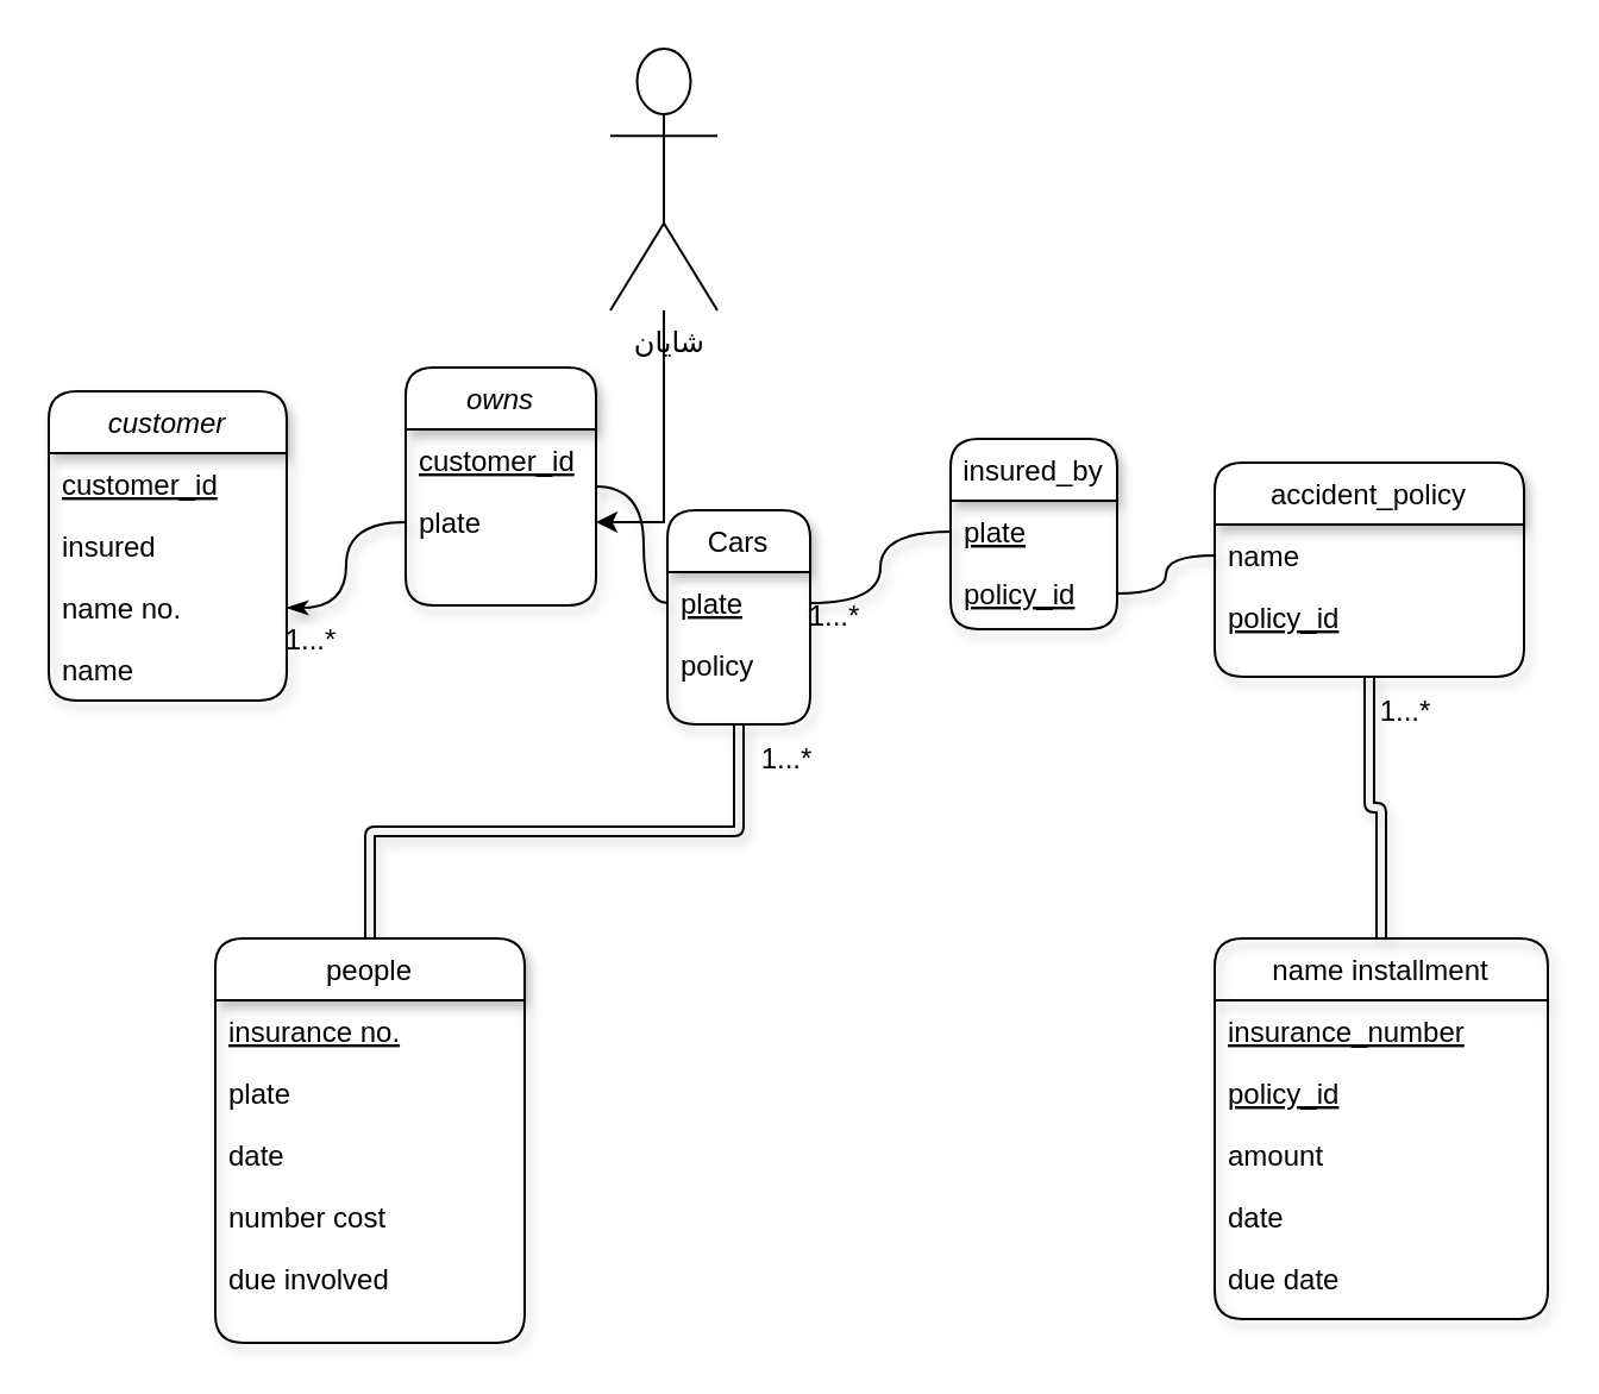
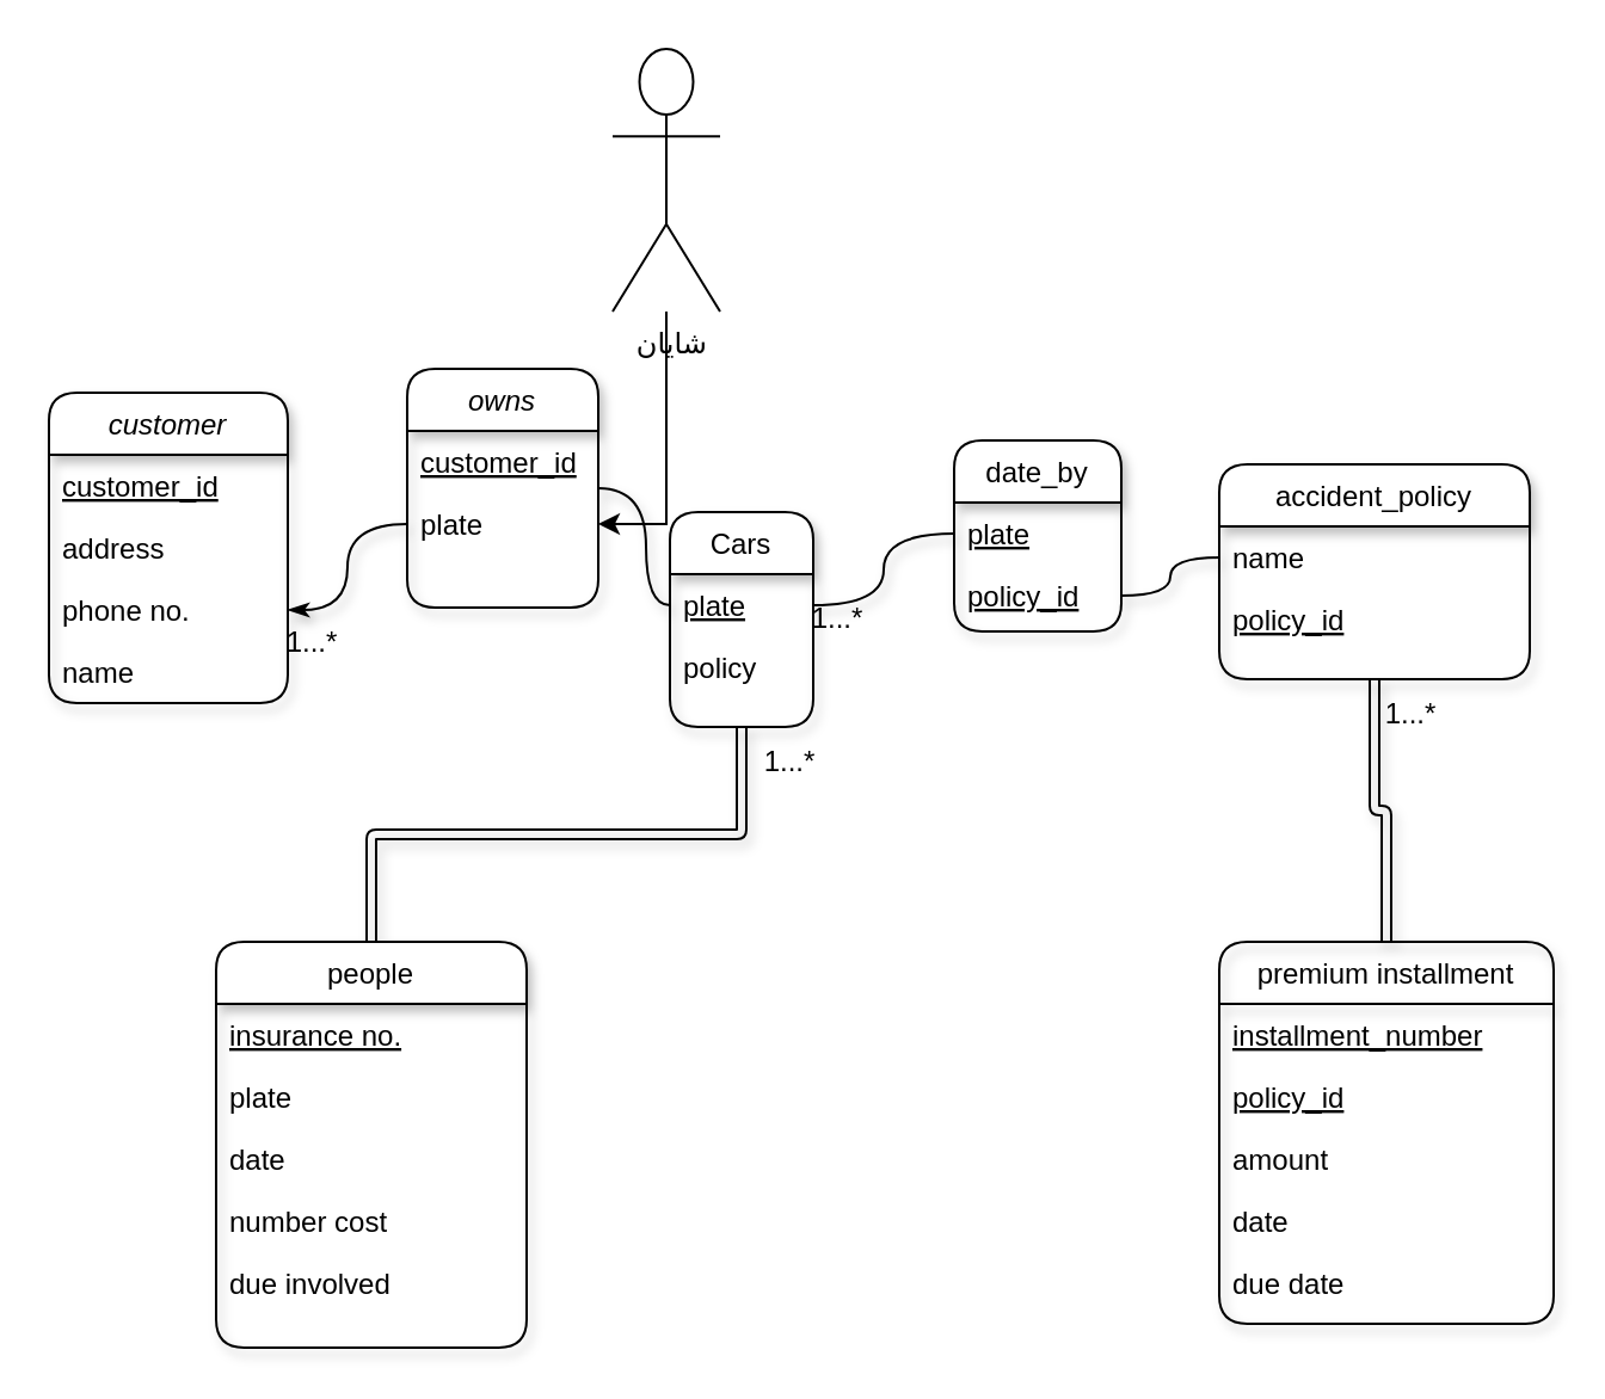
  <mxCell id="0" />
  <mxCell id="1" parent="0" />
  <mxCell id="2" value="customer" style="swimlane;fontStyle=2;align=center;verticalAlign=top;childLayout=stackLayout;horizontal=1;startSize=26;horizontalStack=0;resizeParent=1;resizeLast=0;collapsible=1;marginBottom=0;rounded=1;shadow=1;strokeWidth=1;" parent="1" vertex="1"><mxGeometry x="20" y="164" width="100" height="130" as="geometry"><mxRectangle x="230" y="140" width="160" height="26" as="alternateBounds" /></mxGeometry></mxCell>
  <mxCell id="3" value="customer_id&#10;&#10;&#10;193.149.185.161&#10;" style="text;align=left;verticalAlign=top;spacingLeft=4;spacingRight=4;overflow=hidden;rotatable=0;points=[[0,0.5],[1,0.5]];portConstraint=eastwest;fontStyle=4;shadow=1;rounded=1;" parent="2" vertex="1"><mxGeometry y="26" width="100" height="26" as="geometry" /></mxCell>
- <mxCell id="4" value="insured" style="text;align=left;verticalAlign=top;spacingLeft=4;spacingRight=4;overflow=hidden;rotatable=0;points=[[0,0.5],[1,0.5]];portConstraint=eastwest;rounded=1;shadow=1;html=0;" parent="2" vertex="1"><mxGeometry y="52" width="100" height="26" as="geometry" /></mxCell>
- <mxCell id="5" value="name no." style="text;align=left;verticalAlign=top;spacingLeft=4;spacingRight=4;overflow=hidden;rotatable=0;points=[[0,0.5],[1,0.5]];portConstraint=eastwest;rounded=1;shadow=1;html=0;" parent="2" vertex="1"><mxGeometry y="78" width="100" height="26" as="geometry" /></mxCell>
+ <mxCell id="4" value="address" style="text;align=left;verticalAlign=top;spacingLeft=4;spacingRight=4;overflow=hidden;rotatable=0;points=[[0,0.5],[1,0.5]];portConstraint=eastwest;rounded=1;shadow=1;html=0;" parent="2" vertex="1"><mxGeometry y="52" width="100" height="26" as="geometry" /></mxCell>
+ <mxCell id="5" value="phone no." style="text;align=left;verticalAlign=top;spacingLeft=4;spacingRight=4;overflow=hidden;rotatable=0;points=[[0,0.5],[1,0.5]];portConstraint=eastwest;rounded=1;shadow=1;html=0;" parent="2" vertex="1"><mxGeometry y="78" width="100" height="26" as="geometry" /></mxCell>
  <mxCell id="6" value="name" style="text;align=left;verticalAlign=top;spacingLeft=4;spacingRight=4;overflow=hidden;rotatable=0;points=[[0,0.5],[1,0.5]];portConstraint=eastwest;rounded=1;shadow=1;html=0;" parent="2" vertex="1"><mxGeometry y="104" width="100" height="14" as="geometry" /></mxCell>
  <mxCell id="7" style="edgeStyle=orthogonalEdgeStyle;rounded=1;orthogonalLoop=1;jettySize=auto;html=1;exitX=0.5;exitY=1;exitDx=0;exitDy=0;startArrow=none;startFill=0;endArrow=none;endFill=0;entryX=0.5;entryY=0;entryDx=0;entryDy=0;shape=link;shadow=1;curved=1;" parent="1" source="8" target="27" edge="1"><mxGeometry relative="1" as="geometry"><mxPoint x="160" y="384" as="targetPoint" /></mxGeometry></mxCell>
  <mxCell id="8" value="Cars" style="swimlane;fontStyle=0;align=center;verticalAlign=top;childLayout=stackLayout;horizontal=1;startSize=26;horizontalStack=0;resizeParent=1;resizeLast=0;collapsible=1;marginBottom=0;rounded=1;shadow=1;strokeWidth=1;" parent="1" vertex="1"><mxGeometry x="280" y="214" width="60" height="90" as="geometry"><mxRectangle x="550" y="140" width="160" height="26" as="alternateBounds" /></mxGeometry></mxCell>
  <mxCell id="9" value="plate" style="text;align=left;verticalAlign=top;spacingLeft=4;spacingRight=4;overflow=hidden;rotatable=0;points=[[0,0.5],[1,0.5]];portConstraint=eastwest;fontStyle=4;shadow=1;rounded=1;" parent="8" vertex="1"><mxGeometry y="26" width="60" height="26" as="geometry" /></mxCell>
  <mxCell id="10" value="policy" style="text;align=left;verticalAlign=top;spacingLeft=4;spacingRight=4;overflow=hidden;rotatable=0;points=[[0,0.5],[1,0.5]];portConstraint=eastwest;rounded=1;shadow=1;html=0;" parent="8" vertex="1"><mxGeometry y="52" width="60" height="26" as="geometry" /></mxCell>
  <mxCell id="11" style="edgeStyle=orthogonalEdgeStyle;rounded=1;orthogonalLoop=1;jettySize=auto;html=1;exitX=1;exitY=0.5;exitDx=0;exitDy=0;entryX=0;entryY=0.5;entryDx=0;entryDy=0;endArrow=none;endFill=0;shadow=1;curved=1;" parent="1" source="12" target="9" edge="1"><mxGeometry relative="1" as="geometry"><mxPoint x="580" y="244" as="targetPoint" /></mxGeometry></mxCell>
  <mxCell id="12" value="owns" style="swimlane;fontStyle=2;align=center;verticalAlign=top;childLayout=stackLayout;horizontal=1;startSize=26;horizontalStack=0;resizeParent=1;resizeLast=0;collapsible=1;marginBottom=0;rounded=1;shadow=1;strokeWidth=1;" parent="1" vertex="1"><mxGeometry x="170" y="154" width="80" height="100" as="geometry"><mxRectangle x="230" y="140" width="160" height="26" as="alternateBounds" /></mxGeometry></mxCell>
  <mxCell id="13" value="customer_id&#10;&#10;&#10;193.149.185.161&#10;" style="text;align=left;verticalAlign=top;spacingLeft=4;spacingRight=4;overflow=hidden;rotatable=0;points=[[0,0.5],[1,0.5]];portConstraint=eastwest;fontStyle=4;shadow=1;rounded=1;" parent="12" vertex="1"><mxGeometry y="26" width="80" height="26" as="geometry" /></mxCell>
  <mxCell id="14" value="plate" style="text;align=left;verticalAlign=top;spacingLeft=4;spacingRight=4;overflow=hidden;rotatable=0;points=[[0,0.5],[1,0.5]];portConstraint=eastwest;fontStyle=0;horizontal=1;shadow=1;rounded=1;" parent="12" vertex="1"><mxGeometry y="52" width="80" height="26" as="geometry" /></mxCell>
  <mxCell id="15" style="edgeStyle=orthogonalEdgeStyle;rounded=1;orthogonalLoop=1;jettySize=auto;html=1;exitX=1;exitY=0.5;exitDx=0;exitDy=0;entryX=0;entryY=0.5;entryDx=0;entryDy=0;startArrow=classicThin;startFill=1;endArrow=none;endFill=0;shadow=1;curved=1;" parent="1" source="5" target="14" edge="1"><mxGeometry relative="1" as="geometry" /></mxCell>
- <mxCell id="16" value="insured_by" style="swimlane;fontStyle=0;align=center;verticalAlign=top;childLayout=stackLayout;horizontal=1;startSize=26;horizontalStack=0;resizeParent=1;resizeLast=0;collapsible=1;marginBottom=0;rounded=1;shadow=1;strokeWidth=1;" parent="1" vertex="1"><mxGeometry x="399" y="184" width="70" height="80" as="geometry"><mxRectangle x="550" y="140" width="160" height="26" as="alternateBounds" /></mxGeometry></mxCell>
+ <mxCell id="16" value="date_by" style="swimlane;fontStyle=0;align=center;verticalAlign=top;childLayout=stackLayout;horizontal=1;startSize=26;horizontalStack=0;resizeParent=1;resizeLast=0;collapsible=1;marginBottom=0;rounded=1;shadow=1;strokeWidth=1;" parent="1" vertex="1"><mxGeometry x="399" y="184" width="70" height="80" as="geometry"><mxRectangle x="550" y="140" width="160" height="26" as="alternateBounds" /></mxGeometry></mxCell>
  <mxCell id="17" value="plate" style="text;align=left;verticalAlign=top;spacingLeft=4;spacingRight=4;overflow=hidden;rotatable=0;points=[[0,0.5],[1,0.5]];portConstraint=eastwest;fontStyle=4;shadow=1;rounded=1;" parent="16" vertex="1"><mxGeometry y="26" width="70" height="26" as="geometry" /></mxCell>
  <mxCell id="18" value="policy_id" style="text;align=left;verticalAlign=top;spacingLeft=4;spacingRight=4;overflow=hidden;rotatable=0;points=[[0,0.5],[1,0.5]];portConstraint=eastwest;rounded=1;shadow=1;html=0;fontStyle=4;" parent="16" vertex="1"><mxGeometry y="52" width="70" height="26" as="geometry" /></mxCell>
  <mxCell id="19" style="edgeStyle=orthogonalEdgeStyle;shape=link;rounded=1;orthogonalLoop=1;jettySize=auto;html=1;exitX=0.5;exitY=1;exitDx=0;exitDy=0;startArrow=none;startFill=0;endArrow=none;endFill=0;shadow=1;curved=1;" parent="1" source="20" target="34" edge="1"><mxGeometry relative="1" as="geometry" /></mxCell>
  <mxCell id="20" value="accident_policy" style="swimlane;fontStyle=0;align=center;verticalAlign=top;childLayout=stackLayout;horizontal=1;startSize=26;horizontalStack=0;resizeParent=1;resizeLast=0;collapsible=1;marginBottom=0;rounded=1;shadow=1;strokeWidth=1;" parent="1" vertex="1"><mxGeometry x="510" y="194" width="130" height="90" as="geometry"><mxRectangle x="550" y="140" width="160" height="26" as="alternateBounds" /></mxGeometry></mxCell>
  <mxCell id="21" value="name" style="text;align=left;verticalAlign=top;spacingLeft=4;spacingRight=4;overflow=hidden;rotatable=0;points=[[0,0.5],[1,0.5]];portConstraint=eastwest;rounded=1;shadow=1;html=0;" parent="20" vertex="1"><mxGeometry y="26" width="130" height="26" as="geometry" /></mxCell>
  <mxCell id="22" value="policy_id" style="text;align=left;verticalAlign=top;spacingLeft=4;spacingRight=4;overflow=hidden;rotatable=0;points=[[0,0.5],[1,0.5]];portConstraint=eastwest;fontStyle=4;shadow=1;rounded=1;" parent="20" vertex="1"><mxGeometry y="52" width="130" height="26" as="geometry" /></mxCell>
  <mxCell id="23" style="edgeStyle=orthogonalEdgeStyle;rounded=1;orthogonalLoop=1;jettySize=auto;html=1;exitX=1;exitY=0.5;exitDx=0;exitDy=0;entryX=0;entryY=0.5;entryDx=0;entryDy=0;startArrow=none;startFill=0;endArrow=none;endFill=0;shadow=1;curved=1;" parent="1" source="9" target="17" edge="1"><mxGeometry relative="1" as="geometry" /></mxCell>
  <mxCell id="24" value="" style="edgeStyle=orthogonalEdgeStyle;rounded=1;orthogonalLoop=1;jettySize=auto;html=1;startArrow=none;startFill=0;endArrow=none;endFill=0;shadow=1;curved=1;" parent="1" source="21" target="18" edge="1"><mxGeometry relative="1" as="geometry" /></mxCell>
  <mxCell id="25" value="1...*" style="text;html=1;align=center;verticalAlign=middle;resizable=0;points=[];autosize=1;strokeColor=none;fillColor=none;shadow=1;rounded=1;" parent="1" vertex="1"><mxGeometry x="110" y="254" width="40" height="30" as="geometry" /></mxCell>
  <mxCell id="26" value="1...*" style="text;html=1;align=center;verticalAlign=middle;resizable=0;points=[];autosize=1;strokeColor=none;fillColor=none;shadow=1;rounded=1;" parent="1" vertex="1"><mxGeometry x="330" y="244" width="40" height="30" as="geometry" /></mxCell>
  <mxCell id="27" value="people" style="swimlane;fontStyle=0;align=center;verticalAlign=top;childLayout=stackLayout;horizontal=1;startSize=26;horizontalStack=0;resizeParent=1;resizeLast=0;collapsible=1;marginBottom=0;rounded=1;shadow=1;strokeWidth=1;" parent="1" vertex="1"><mxGeometry x="90" y="394" width="130" height="170" as="geometry"><mxRectangle x="550" y="140" width="160" height="26" as="alternateBounds" /></mxGeometry></mxCell>
  <mxCell id="28" value="insurance no." style="text;align=left;verticalAlign=top;spacingLeft=4;spacingRight=4;overflow=hidden;rotatable=0;points=[[0,0.5],[1,0.5]];portConstraint=eastwest;fontStyle=4;shadow=1;rounded=1;" parent="27" vertex="1"><mxGeometry y="26" width="130" height="26" as="geometry" /></mxCell>
  <mxCell id="29" value="plate" style="text;align=left;verticalAlign=top;spacingLeft=4;spacingRight=4;overflow=hidden;rotatable=0;points=[[0,0.5],[1,0.5]];portConstraint=eastwest;rounded=1;shadow=1;html=0;" parent="27" vertex="1"><mxGeometry y="52" width="130" height="26" as="geometry" /></mxCell>
  <mxCell id="30" value="date" style="text;align=left;verticalAlign=top;spacingLeft=4;spacingRight=4;overflow=hidden;rotatable=0;points=[[0,0.5],[1,0.5]];portConstraint=eastwest;rounded=1;shadow=1;html=0;" parent="27" vertex="1"><mxGeometry y="78" width="130" height="26" as="geometry" /></mxCell>
  <mxCell id="31" value="number cost" style="text;align=left;verticalAlign=top;spacingLeft=4;spacingRight=4;overflow=hidden;rotatable=0;points=[[0,0.5],[1,0.5]];portConstraint=eastwest;rounded=1;shadow=1;html=0;" parent="27" vertex="1"><mxGeometry y="104" width="130" height="26" as="geometry" /></mxCell>
  <mxCell id="32" value="due involved" style="text;align=left;verticalAlign=top;spacingLeft=4;spacingRight=4;overflow=hidden;rotatable=0;points=[[0,0.5],[1,0.5]];portConstraint=eastwest;rounded=1;shadow=1;html=0;" parent="27" vertex="1"><mxGeometry y="130" width="130" height="26" as="geometry" /></mxCell>
  <mxCell id="33" value="1...*" style="text;html=1;align=center;verticalAlign=middle;resizable=0;points=[];autosize=1;strokeColor=none;fillColor=none;shadow=1;rounded=1;" parent="1" vertex="1"><mxGeometry x="310" y="304" width="40" height="30" as="geometry" /></mxCell>
- <mxCell id="34" value="name installment" style="swimlane;fontStyle=0;align=center;verticalAlign=top;childLayout=stackLayout;horizontal=1;startSize=26;horizontalStack=0;resizeParent=1;resizeLast=0;collapsible=1;marginBottom=0;rounded=1;shadow=1;strokeWidth=1;fillColor=none;" parent="1" vertex="1"><mxGeometry x="510" y="394" width="140" height="160" as="geometry"><mxRectangle x="550" y="140" width="160" height="26" as="alternateBounds" /></mxGeometry></mxCell>
- <mxCell id="35" value="insurance_number" style="text;align=left;verticalAlign=top;spacingLeft=4;spacingRight=4;overflow=hidden;rotatable=0;points=[[0,0.5],[1,0.5]];portConstraint=eastwest;rounded=1;shadow=1;html=0;fontStyle=4;" parent="34" vertex="1"><mxGeometry y="26" width="140" height="26" as="geometry" /></mxCell>
+ <mxCell id="34" value="premium installment" style="swimlane;fontStyle=0;align=center;verticalAlign=top;childLayout=stackLayout;horizontal=1;startSize=26;horizontalStack=0;resizeParent=1;resizeLast=0;collapsible=1;marginBottom=0;rounded=1;shadow=1;strokeWidth=1;fillColor=none;" parent="1" vertex="1"><mxGeometry x="510" y="394" width="140" height="160" as="geometry"><mxRectangle x="550" y="140" width="160" height="26" as="alternateBounds" /></mxGeometry></mxCell>
+ <mxCell id="35" value="installment_number" style="text;align=left;verticalAlign=top;spacingLeft=4;spacingRight=4;overflow=hidden;rotatable=0;points=[[0,0.5],[1,0.5]];portConstraint=eastwest;rounded=1;shadow=1;html=0;fontStyle=4;" parent="34" vertex="1"><mxGeometry y="26" width="140" height="26" as="geometry" /></mxCell>
  <mxCell id="36" value="policy_id" style="text;align=left;verticalAlign=top;spacingLeft=4;spacingRight=4;overflow=hidden;rotatable=0;points=[[0,0.5],[1,0.5]];portConstraint=eastwest;fontStyle=4;shadow=1;rounded=1;strokeColor=none;strokeWidth=0;perimeterSpacing=0;dashed=1;glass=0;sketch=0;fillColor=none;labelBackgroundColor=none;labelBorderColor=none;" parent="34" vertex="1"><mxGeometry y="52" width="140" height="26" as="geometry" /></mxCell>
  <mxCell id="37" value="" style="endArrow=none;dashed=1;html=1;dashPattern=1 3;strokeWidth=2;rounded=0;" parent="34" target="38" edge="1"><mxGeometry width="50" height="50" relative="1" as="geometry"><mxPoint x="7" y="78" as="sourcePoint" /><mxPoint x="57" y="73" as="targetPoint" /></mxGeometry></mxCell>
  <mxCell id="38" value="amount" style="text;align=left;verticalAlign=top;spacingLeft=4;spacingRight=4;overflow=hidden;rotatable=0;points=[[0,0.5],[1,0.5]];portConstraint=eastwest;fontStyle=0;shadow=1;rounded=1;" parent="34" vertex="1"><mxGeometry y="78" width="140" height="26" as="geometry" /></mxCell>
  <mxCell id="39" value="date" style="text;align=left;verticalAlign=top;spacingLeft=4;spacingRight=4;overflow=hidden;rotatable=0;points=[[0,0.5],[1,0.5]];portConstraint=eastwest;fontStyle=0;shadow=1;rounded=1;" parent="34" vertex="1"><mxGeometry y="104" width="140" height="26" as="geometry" /></mxCell>
  <mxCell id="40" value="due date" style="text;align=left;verticalAlign=top;spacingLeft=4;spacingRight=4;overflow=hidden;rotatable=0;points=[[0,0.5],[1,0.5]];portConstraint=eastwest;fontStyle=0;shadow=1;rounded=1;" parent="34" vertex="1"><mxGeometry y="130" width="140" height="26" as="geometry" /></mxCell>
  <mxCell id="41" value="1...*" style="text;html=1;align=center;verticalAlign=middle;resizable=0;points=[];autosize=1;strokeColor=none;fillColor=none;shadow=1;rounded=1;" parent="1" vertex="1"><mxGeometry x="570" y="284" width="40" height="30" as="geometry" /></mxCell>
  <mxCell id="42" value="" style="edgeStyle=orthogonalEdgeStyle;rounded=0;orthogonalLoop=1;jettySize=auto;html=1;" edge="1" parent="1" source="43" target="14"><mxGeometry relative="1" as="geometry" /></mxCell>
  <mxCell id="43" value="&amp;nbsp;شایان" style="shape=umlActor;verticalLabelPosition=bottom;verticalAlign=top;html=1;outlineConnect=0;" vertex="1" parent="1"><mxGeometry x="256" y="20" width="45" height="110" as="geometry" /></mxCell>
